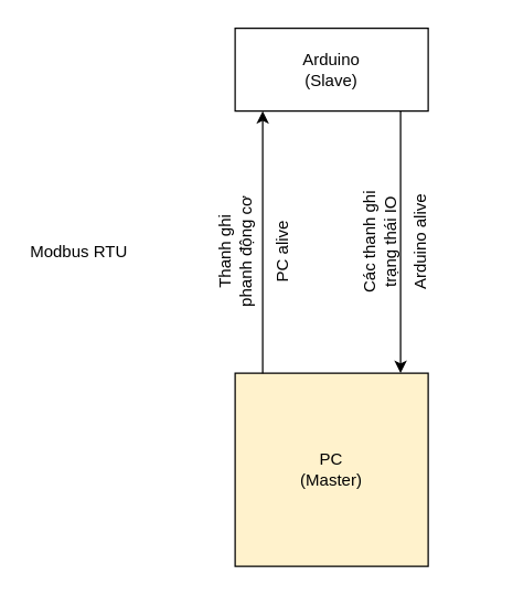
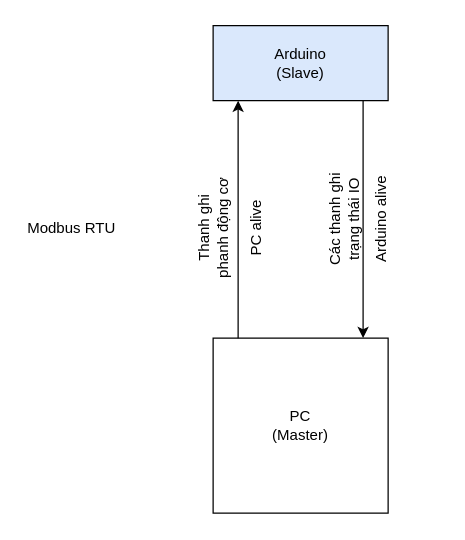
  <mxCell id="0" />
  <mxCell id="1" parent="0" />
- <mxCell id="2" value="PC&lt;br&gt;(Master)" style="whiteSpace=wrap;html=1;aspect=fixed;fillColor=#fff2cc;" vertex="1" parent="1"><mxGeometry x="170" y="270" width="140" height="140" as="geometry" /></mxCell>
- <mxCell id="3" value="Arduino&lt;br&gt;(Slave)" style="rounded=0;whiteSpace=wrap;html=1;" vertex="1" parent="1"><mxGeometry x="170" y="20" width="140" height="60" as="geometry" /></mxCell>
+ <mxCell id="2" value="PC&lt;br&gt;(Master)" style="whiteSpace=wrap;html=1;aspect=fixed;" vertex="1" parent="1"><mxGeometry x="170" y="270" width="140" height="140" as="geometry" /></mxCell>
+ <mxCell id="3" value="Arduino&lt;br&gt;(Slave)" style="rounded=0;whiteSpace=wrap;html=1;fillColor=#dae8fc;" vertex="1" parent="1"><mxGeometry x="170" y="20" width="140" height="60" as="geometry" /></mxCell>
  <mxCell id="4" value="" style="endArrow=classic;html=1;rounded=0;entryX=0.5;entryY=1;entryDx=0;entryDy=0;exitX=0.5;exitY=0;exitDx=0;exitDy=0;" edge="1" parent="1"><mxGeometry width="50" height="50" relative="1" as="geometry"><mxPoint x="190" y="270" as="sourcePoint" /><mxPoint x="190" y="80" as="targetPoint" /></mxGeometry></mxCell>
  <mxCell id="5" value="Modbus RTU" style="text;html=1;align=center;verticalAlign=middle;whiteSpace=wrap;rounded=0;rotation=0;" vertex="1" parent="1"><mxGeometry x="20" y="167" width="74" height="30" as="geometry" /></mxCell>
  <mxCell id="6" value="" style="endArrow=classic;html=1;rounded=0;exitX=0.857;exitY=1;exitDx=0;exitDy=0;exitPerimeter=0;entryX=0.857;entryY=-0.021;entryDx=0;entryDy=0;entryPerimeter=0;" edge="1" parent="1" source="3"><mxGeometry width="50" height="50" relative="1" as="geometry"><mxPoint x="289" y="86.96" as="sourcePoint" /><mxPoint x="289.98" y="270" as="targetPoint" /></mxGeometry></mxCell>
  <mxCell id="7" value="Thanh ghi phanh động cơ" style="text;html=1;align=center;verticalAlign=middle;whiteSpace=wrap;rounded=0;rotation=-90;" vertex="1" parent="1"><mxGeometry x="125" y="167" width="90" height="30" as="geometry" /></mxCell>
  <mxCell id="8" value="PC alive" style="text;html=1;align=center;verticalAlign=middle;whiteSpace=wrap;rounded=0;rotation=-90;" vertex="1" parent="1"><mxGeometry x="160" y="167" width="90" height="30" as="geometry" /></mxCell>
  <mxCell id="9" value="Arduino alive" style="text;html=1;align=center;verticalAlign=middle;whiteSpace=wrap;rounded=0;rotation=-90;" vertex="1" parent="1"><mxGeometry x="260" y="160" width="90" height="30" as="geometry" /></mxCell>
  <mxCell id="10" value="Các thanh ghi trạng thái IO" style="text;html=1;align=center;verticalAlign=middle;whiteSpace=wrap;rounded=0;rotation=-90;" vertex="1" parent="1"><mxGeometry x="230" y="160" width="90" height="30" as="geometry" /></mxCell>
